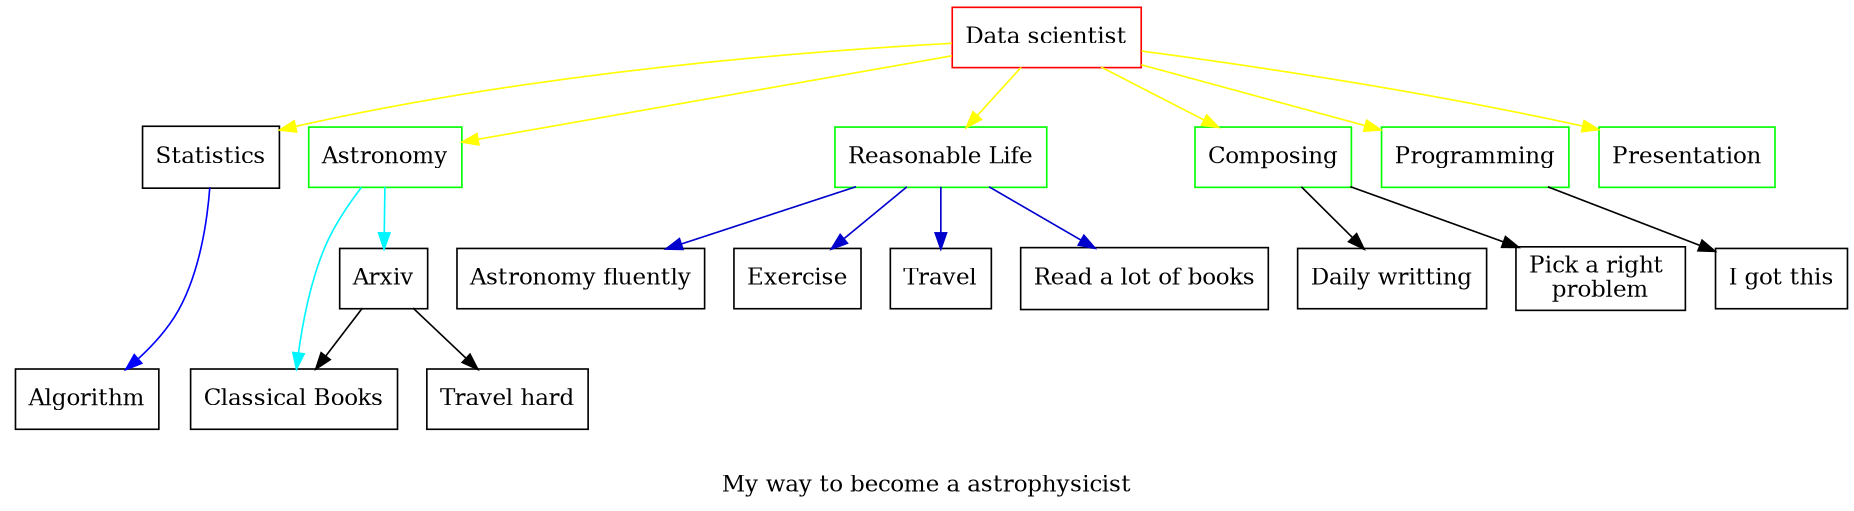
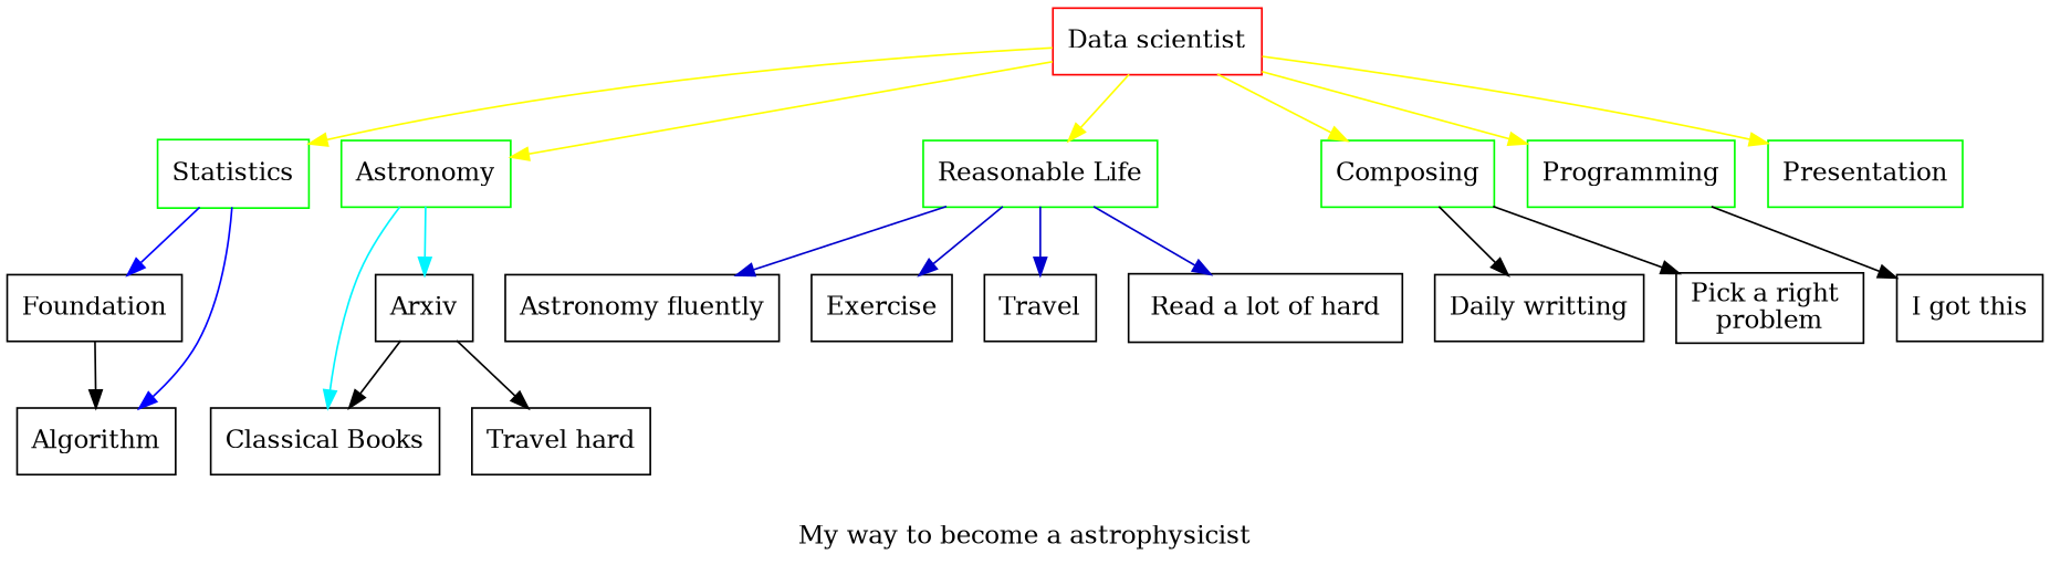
  digraph {
    label="My way to become a astrophysicist"
    node [shape=record]
    n1 [color=red label="Data scientist"]
-   n2 [color=black label=Statistics]
+   n2 [color=green label=Statistics]
    n3 [color=green label=Astronomy]
    n4 [color=green label="Reasonable Life"]
    n5 [color=green label=Composing]
    n6 [color=green label=Programming]
    n7 [color=green label=Presentation]
+   n8 [label=Foundation]
    n9 [label=Algorithm]
    n10 [label=Arxiv]
    n11 [label="Classical Books"]
    n12 [label="Astronomy fluently"]
    n13 [label=Exercise]
    n14 [label=Travel]
-   n15 [label="Read a lot of books"]
+   n15 [label="Read a lot of hard"]
    n16 [label="Daily writting"]
    n17 [label="Pick a right \nproblem"]
    n18 [label="I got this"]
    n19 [label="Travel hard"]
    n1 -> n2 [color="#FFFF00"]
    n1 -> n3 [color="#FFFF00"]
    n1 -> n4 [color="#FFFF00"]
    n1 -> n5 [color="#FFFF00"]
    n1 -> n6 [color="#FFFF00"]
    n1 -> n7 [color="#FFFF00"]
+   n2 -> n8 [color=blue]
    n2 -> n9 [color=blue]
    n3 -> n10 [color="#00F5FF"]
    n3 -> n11 [color="#00F5FF"]
    n4 -> n12 [color="#0000CD"]
    n4 -> n13 [color="#0000CD"]
    n4 -> n14 [color="#0000CD"]
    n4 -> n15 [color="#0000CD"]
    n5 -> n16
    n5 -> n17
    n6 -> n18
+   n8 -> n9
    n10 -> n11
    n10 -> n19
  }
